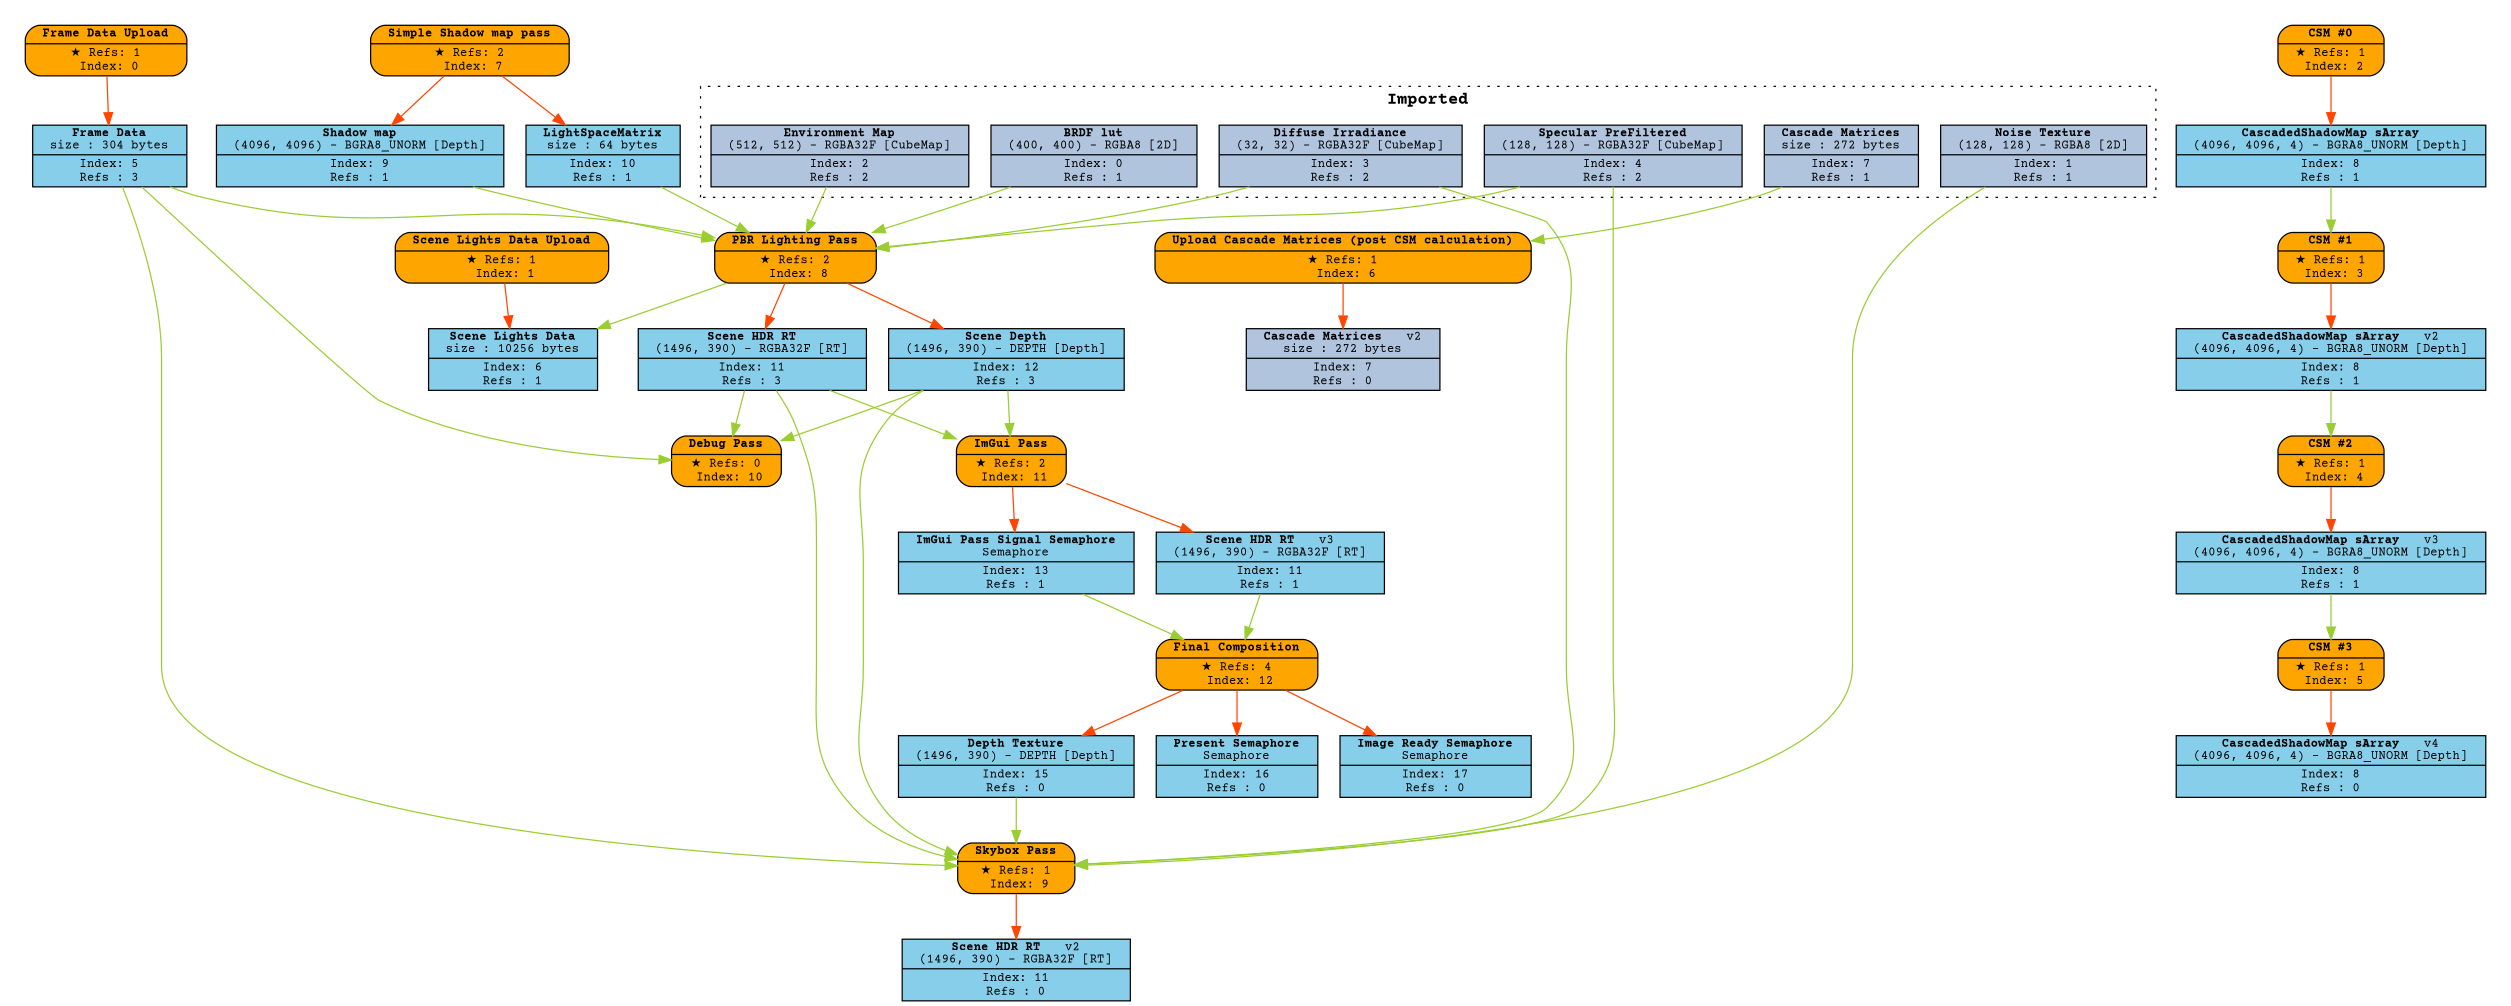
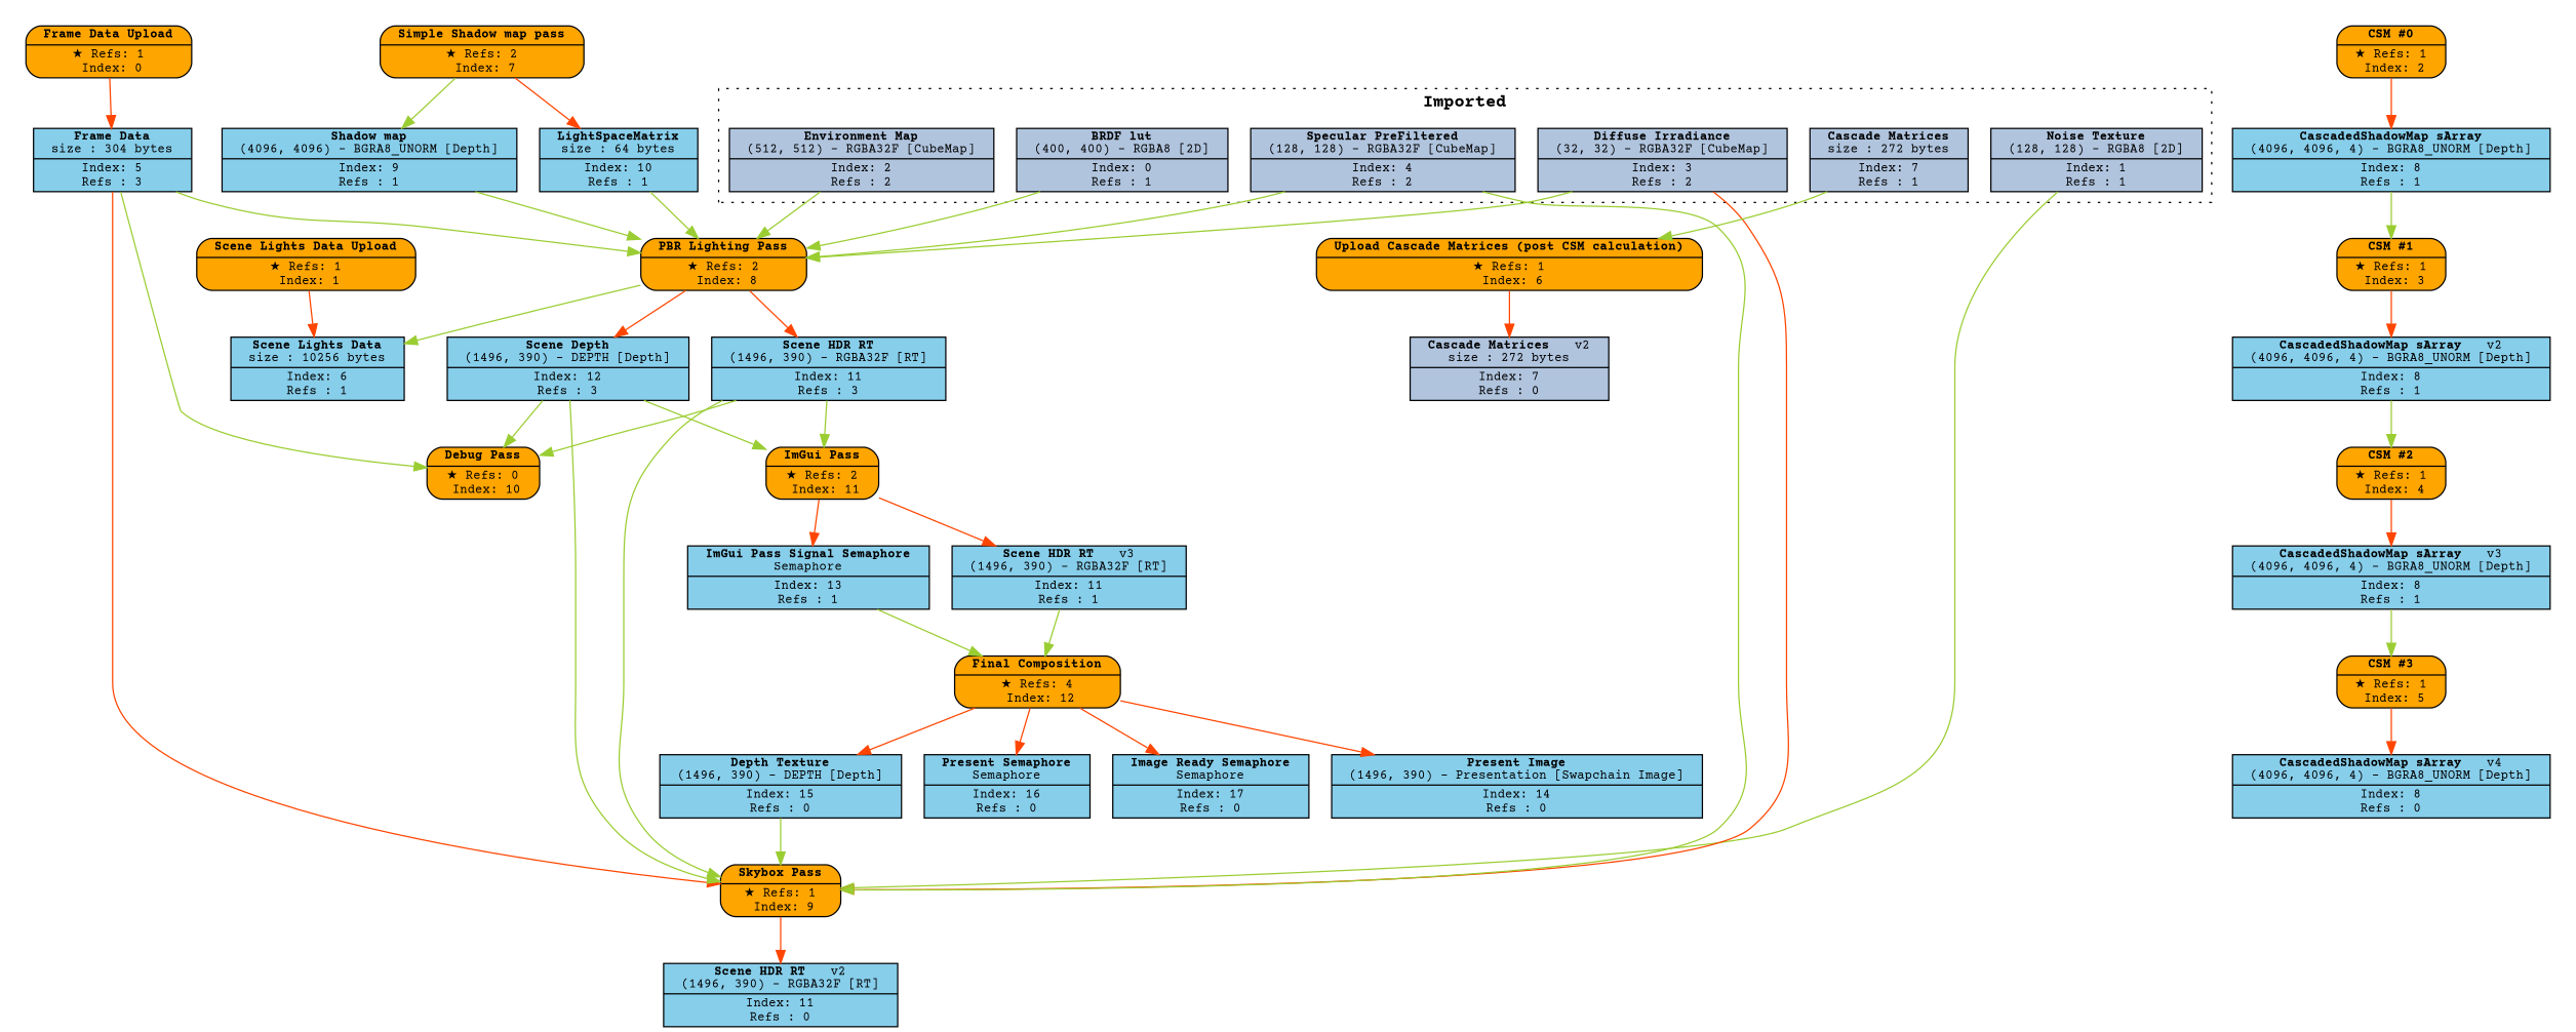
  digraph {
    fontname="Courier Prime"
    ordering=out
    rankdir=TB
    splines=spline
    style=invis
    node [fillcolor=skyblue fontname="Courier Prime" fontsize=10 margin="0.2,0.03" shape=record style=filled]
    edge [color=olivedrab3 fontname="Courier Prime"]
    n1 [fillcolor=orange label=<{ {<B>Frame Data Upload</B>} | {&#x2605; Refs: 1<BR/> Index: 0} }> style="rounded,filled"]
    n2 [label=<{ {<B>Frame Data</B><BR/>size : 304 bytes} | {Index: 5<BR/>Refs : 3} }>]
    n3 [fillcolor=orange label=<{ {<B>Scene Lights Data Upload</B>} | {&#x2605; Refs: 1<BR/> Index: 1} }> style="rounded,filled"]
    n4 [label=<{ {<B>Scene Lights Data</B><BR/>size : 10256 bytes} | {Index: 6<BR/>Refs : 1} }>]
    n5 [fillcolor=orange label=<{ {<B>CSM #0</B>} | {&#x2605; Refs: 1<BR/> Index: 2} }> style="rounded,filled"]
    n6 [label=<{ {<B>CascadedShadowMap sArray</B><BR/>(4096, 4096, 4) - BGRA8_UNORM [Depth]} | {Index: 8<BR/>Refs : 1} }>]
    n7 [fillcolor=orange label=<{ {<B>CSM #1</B>} | {&#x2605; Refs: 1<BR/> Index: 3} }> style="rounded,filled"]
    n8 [fillcolor=orange label=<{ {<B>CSM #2</B>} | {&#x2605; Refs: 1<BR/> Index: 4} }> style="rounded,filled"]
    n9 [fillcolor=orange label=<{ {<B>CSM #3</B>} | {&#x2605; Refs: 1<BR/> Index: 5} }> style="rounded,filled"]
    n10 [fillcolor=orange label=<{ {<B>Upload Cascade Matrices (post CSM calculation)</B>} | {&#x2605; Refs: 1<BR/> Index: 6} }> style="rounded,filled"]
    n11 [fillcolor=orange label=<{ {<B>Simple Shadow map pass</B>} | {&#x2605; Refs: 2<BR/> Index: 7} }> style="rounded,filled"]
    n12 [label=<{ {<B>Shadow map</B><BR/>(4096, 4096) - BGRA8_UNORM [Depth]} | {Index: 9<BR/>Refs : 1} }>]
    n13 [label=<{ {<B>LightSpaceMatrix</B><BR/>size : 64 bytes} | {Index: 10<BR/>Refs : 1} }>]
    n14 [fillcolor=orange label=<{ {<B>PBR Lighting Pass</B>} | {&#x2605; Refs: 2<BR/> Index: 8} }> style="rounded,filled"]
    n15 [label=<{ {<B>Scene HDR RT</B><BR/>(1496, 390) - RGBA32F [RT]} | {Index: 11<BR/>Refs : 3} }>]
    n16 [label=<{ {<B>Scene Depth</B><BR/>(1496, 390) - DEPTH [Depth]} | {Index: 12<BR/>Refs : 3} }>]
    n17 [fillcolor=orange label=<{ {<B>Skybox Pass</B>} | {&#x2605; Refs: 1<BR/> Index: 9} }> style="rounded,filled"]
    n18 [fillcolor=orange label=<{ {<B>Debug Pass</B>} | {&#x2605; Refs: 0<BR/> Index: 10} }> style="rounded,filled"]
    n19 [fillcolor=orange label=<{ {<B>ImGui Pass</B>} | {&#x2605; Refs: 2<BR/> Index: 11} }> style="rounded,filled"]
    n20 [label=<{ {<B>ImGui Pass Signal Semaphore</B><BR/>Semaphore} | {Index: 13<BR/>Refs : 1} }>]
    n21 [fillcolor=orange label=<{ {<B>Final Composition</B>} | {&#x2605; Refs: 4<BR/> Index: 12} }> style="rounded,filled"]
+   n22 [label=<{ {<B>Present Image</B><BR/>(1496, 390) - Presentation [Swapchain Image]} | {Index: 14<BR/>Refs : 0} }>]
    n23 [label=<{ {<B>Depth Texture</B><BR/>(1496, 390) - DEPTH [Depth]} | {Index: 15<BR/>Refs : 0} }>]
    n24 [label=<{ {<B>Present Semaphore</B><BR/>Semaphore} | {Index: 16<BR/>Refs : 0} }>]
    n25 [label=<{ {<B>Image Ready Semaphore</B><BR/>Semaphore} | {Index: 17<BR/>Refs : 0} }>]
    n26 [fillcolor=lightsteelblue label=<{ {<B>BRDF lut</B><BR/>(400, 400) - RGBA8 [2D]} | {Index: 0<BR/>Refs : 1} }>]
    n27 [fillcolor=lightsteelblue label=<{ {<B>Noise Texture</B><BR/>(128, 128) - RGBA8 [2D]} | {Index: 1<BR/>Refs : 1} }>]
    n28 [fillcolor=lightsteelblue label=<{ {<B>Environment Map</B><BR/>(512, 512) - RGBA32F [CubeMap]} | {Index: 2<BR/>Refs : 2} }>]
    n29 [fillcolor=lightsteelblue label=<{ {<B>Diffuse Irradiance</B><BR/>(32, 32) - RGBA32F [CubeMap]} | {Index: 3<BR/>Refs : 2} }>]
    n30 [fillcolor=lightsteelblue label=<{ {<B>Specular PreFiltered</B><BR/>(128, 128) - RGBA32F [CubeMap]} | {Index: 4<BR/>Refs : 2} }>]
    n31 [fillcolor=lightsteelblue label=<{ {<B>Cascade Matrices</B><BR/>size : 272 bytes} | {Index: 7<BR/>Refs : 1} }>]
    n32 [label=<{ {<B>CascadedShadowMap sArray</B>   <FONT>v2</FONT><BR/>(4096, 4096, 4) - BGRA8_UNORM [Depth]} | {Index: 8<BR/>Refs : 1} }>]
    n33 [label=<{ {<B>CascadedShadowMap sArray</B>   <FONT>v3</FONT><BR/>(4096, 4096, 4) - BGRA8_UNORM [Depth]} | {Index: 8<BR/>Refs : 1} }>]
    n34 [label=<{ {<B>CascadedShadowMap sArray</B>   <FONT>v4</FONT><BR/>(4096, 4096, 4) - BGRA8_UNORM [Depth]} | {Index: 8<BR/>Refs : 0} }>]
    n35 [fillcolor=lightsteelblue label=<{ {<B>Cascade Matrices</B>   <FONT>v2</FONT><BR/>size : 272 bytes} | {Index: 7<BR/>Refs : 0} }>]
    n36 [label=<{ {<B>Scene HDR RT</B>   <FONT>v2</FONT><BR/>(1496, 390) - RGBA32F [RT]} | {Index: 11<BR/>Refs : 0} }>]
    n37 [label=<{ {<B>Scene HDR RT</B>   <FONT>v3</FONT><BR/>(1496, 390) - RGBA32F [RT]} | {Index: 11<BR/>Refs : 1} }>]
    subgraph cluster_1 {
      n1
      n2
    }
    subgraph cluster_2 {
      n3
      n4
    }
    subgraph cluster_3 {
      n5
      n6
    }
    subgraph cluster_4 {
      n7
    }
    subgraph cluster_5 {
      n8
    }
    subgraph cluster_6 {
      n9
    }
    subgraph cluster_7 {
      n10
    }
    subgraph cluster_8 {
      n11
      n12
      n13
    }
    subgraph cluster_9 {
      n14
      n15
      n16
    }
    subgraph cluster_10 {
      n17
    }
    subgraph cluster_11 {
      n18
    }
    subgraph cluster_12 {
      n19
      n20
    }
    subgraph cluster_13 {
      n21
+     n22
      n23
      n24
      n25
    }
    subgraph cluster_14 {
      label=< <B>Imported</B> >
      style=dotted
      n26
      n27
      n28
      n29
      n30
      n31
    }
    n1 -> n2 [color=orangered]
    n2 -> n14
-   n2 -> n17
+   n2 -> n17 [color=orangered]
    n2 -> n18
    n3 -> n4 [color=orangered]
    n5 -> n6 [color=orangered]
    n6 -> n7
    n7 -> n32 [color=orangered]
    n8 -> n33 [color=orangered]
    n9 -> n34 [color=orangered]
    n10 -> n35 [color=orangered]
-   n11 -> n12 [color=orangered]
+   n11 -> n12
    n11 -> n13 [color=orangered]
    n12 -> n14
    n13 -> n14
    n14 -> n4
    n14 -> n15 [color=orangered]
    n14 -> n16 [color=orangered]
    n15 -> n17
    n15 -> n18
    n15 -> n19
    n16 -> n17
    n16 -> n18
    n16 -> n19
    n17 -> n36 [color=orangered]
    n19 -> n20 [color=orangered]
    n19 -> n37 [color=orangered]
    n20 -> n21
+   n21 -> n22 [color=orangered]
    n21 -> n23 [color=orangered]
    n21 -> n24 [color=orangered]
    n21 -> n25 [color=orangered]
    n23 -> n17
    n26 -> n14
    n27 -> n17
    n28 -> n14
    n29 -> n14
-   n29 -> n17
+   n29 -> n17 [color=orangered]
    n30 -> n14
    n30 -> n17
    n31 -> n10
    n32 -> n8
    n33 -> n9
    n37 -> n21
  }
